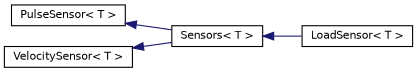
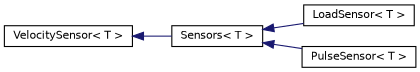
  digraph {
    rankdir=LR
    node [color=black fillcolor=white fontname=Helvetica fontsize=10 shape=record style=filled]
    edge [color=midnightblue dir=back fontname=Helvetica fontsize=10 labelfontname=Helvetica labelfontsize=10 style=solid]
    n1 [height=0.2 label="Sensors\< T \>" width=0.4]
    n2 [height=0.2 label="LoadSensor\< T \>" width=0.4]
    n3 [height=0.2 label="PulseSensor\< T \>" width=0.4]
    n4 [height=0.2 label="VelocitySensor\< T \>" width=0.4]
    n1 -> n2
-   n3 -> n1
+   n1 -> n3
    n4 -> n1
  }
